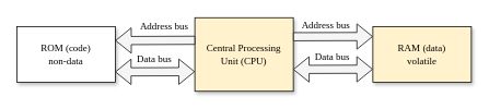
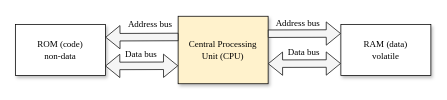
  <mxCell id="0" />
  <mxCell id="1" parent="0" />
  <mxCell id="2" value="Central Processing &lt;br&gt;Unit (CPU)" style="rounded=0;whiteSpace=wrap;html=1;fontFamily=Computer Modern;shadow=1;fillColor=#fff2cc;" vertex="1" parent="1"><mxGeometry x="237" y="21" width="120" height="90" as="geometry" /></mxCell>
- <mxCell id="3" value="RAM (data)&lt;br&gt;volatile" style="rounded=0;whiteSpace=wrap;html=1;fontFamily=Computer Modern;shadow=1;fillColor=#fff2cc;" vertex="1" parent="1"><mxGeometry x="454" y="32" width="120" height="68" as="geometry" /></mxCell>
+ <mxCell id="3" value="RAM (data)&lt;br&gt;volatile" style="rounded=0;whiteSpace=wrap;html=1;fontFamily=Computer Modern;shadow=1;" vertex="1" parent="1"><mxGeometry x="454" y="32" width="120" height="68" as="geometry" /></mxCell>
  <mxCell id="4" value="Address bus" style="text;html=1;strokeColor=none;fillColor=none;align=center;verticalAlign=middle;whiteSpace=wrap;rounded=0;fontFamily=Computer Modern;" vertex="1" parent="1"><mxGeometry x="357" y="20" width="80" height="20" as="geometry" /></mxCell>
  <mxCell id="5" value="" style="shape=flexArrow;endArrow=classic;startArrow=classic;html=1;rounded=0;exitX=1.001;exitY=0.821;exitDx=0;exitDy=0;exitPerimeter=0;fillColor=#f5f5f5;strokeColor=#0D0D0D;fontFamily=Computer Modern;" edge="1" parent="1"><mxGeometry width="100" height="100" relative="1" as="geometry"><mxPoint x="356.76" y="84.28" as="sourcePoint" /><mxPoint x="454" y="84" as="targetPoint" /></mxGeometry></mxCell>
  <mxCell id="6" value="" style="shape=flexArrow;endArrow=classic;startArrow=none;html=1;rounded=0;exitX=1.001;exitY=0.821;exitDx=0;exitDy=0;exitPerimeter=0;startFill=0;fillColor=#f5f5f5;strokeColor=#0D0D0D;fontFamily=Computer Modern;" edge="1" parent="1"><mxGeometry width="100" height="100" relative="1" as="geometry"><mxPoint x="356.76" y="44.28" as="sourcePoint" /><mxPoint x="454" y="44" as="targetPoint" /></mxGeometry></mxCell>
  <mxCell id="7" value="Data bus" style="text;html=1;strokeColor=none;fillColor=none;align=center;verticalAlign=middle;whiteSpace=wrap;rounded=0;fontFamily=Computer Modern;" vertex="1" parent="1"><mxGeometry x="365" y="59" width="80" height="20" as="geometry" /></mxCell>
  <mxCell id="8" value="ROM (code)&lt;br&gt;non-data" style="rounded=0;whiteSpace=wrap;html=1;fontFamily=Computer Modern;shadow=1;" vertex="1" parent="1"><mxGeometry x="20" y="32" width="120" height="68" as="geometry" /></mxCell>
  <mxCell id="9" value="Address bus" style="text;html=1;strokeColor=none;fillColor=none;align=center;verticalAlign=middle;whiteSpace=wrap;rounded=0;fontFamily=Computer Modern;" vertex="1" parent="1"><mxGeometry x="160" y="22" width="80" height="20" as="geometry" /></mxCell>
  <mxCell id="10" value="" style="shape=flexArrow;endArrow=classic;startArrow=classic;html=1;rounded=0;exitX=1.001;exitY=0.821;exitDx=0;exitDy=0;exitPerimeter=0;fillColor=#f5f5f5;strokeColor=#0D0D0D;fontFamily=Computer Modern;" edge="1" parent="1"><mxGeometry width="100" height="100" relative="1" as="geometry"><mxPoint x="139.76" y="87.28" as="sourcePoint" /><mxPoint x="237" y="87" as="targetPoint" /></mxGeometry></mxCell>
  <mxCell id="11" value="" style="shape=flexArrow;endArrow=classic;startArrow=none;html=1;rounded=0;startFill=0;fillColor=#f5f5f5;strokeColor=#0D0D0D;entryX=1;entryY=0.25;entryDx=0;entryDy=0;exitX=0.003;exitY=0.307;exitDx=0;exitDy=0;exitPerimeter=0;fontFamily=Computer Modern;" edge="1" parent="1" source="2" target="8"><mxGeometry width="100" height="100" relative="1" as="geometry"><mxPoint x="230" y="48" as="sourcePoint" /><mxPoint x="200" y="-2" as="targetPoint" /></mxGeometry></mxCell>
  <mxCell id="12" value="Data bus" style="text;html=1;strokeColor=none;fillColor=none;align=center;verticalAlign=middle;whiteSpace=wrap;rounded=0;fontFamily=Computer Modern;" vertex="1" parent="1"><mxGeometry x="148" y="62" width="80" height="20" as="geometry" /></mxCell>
